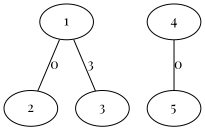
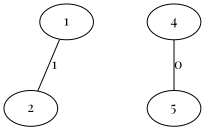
  graph {
    fontname="Playfair Display"
    node [fontname="Playfair Display"]
    edge [fontname="Playfair Display"]
    1
    2
-   3
    4
    5
-   1 -- 2 [label=0]
-   1 -- 3 [label=3]
+   1 -- 2 [label=1]
    4 -- 5 [label=0]
  }
